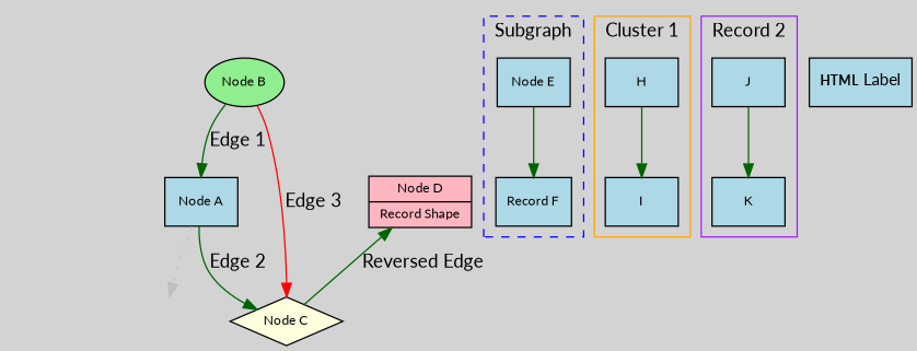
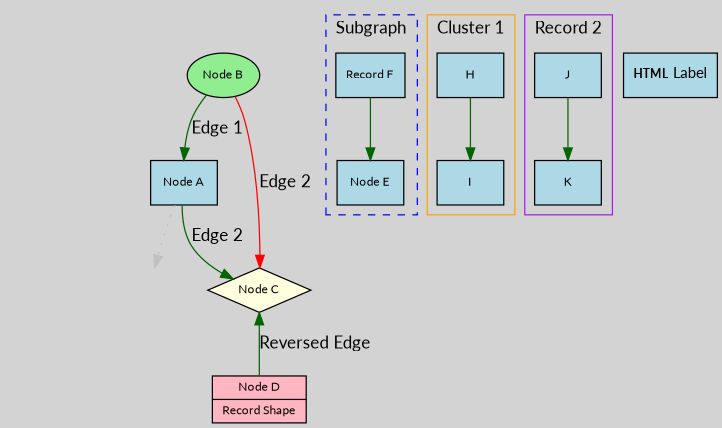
  digraph {
    bgcolor=lightgray
    fontname=Lato
    node [fillcolor=lightblue fontname=Lato fontsize=10 shape=box style=filled]
    edge [color=darkgreen fontname=Lato]
    L [style=invisible]
    M [style=invisible]
    n3 [label="Node E"]
    n4 [label="Record F"]
    H
    I
    J
    K
    n9 [label="Node A"]
    n10 [fillcolor=lightyellow label="Node C" shape=diamond]
    n11 [fillcolor=lightgreen label="Node B" shape=ellipse]
    n12 [fillcolor=lightpink label="{Node D|Record Shape}" shape=record]
    n13 [label=<<B>HTML</B> <FONT POINT-SIZE="12">Label</FONT>>]
    subgraph sub_1 {
      rank=same
      L
      M
    }
    subgraph cluster_2 {
      color=blue
      label="Subgraph"
      rankdir=LR
      style=dashed
      n3
      n4
    }
    subgraph cluster_3 {
      color=orange
      label="Cluster 1"
      H
      I
    }
    subgraph cluster_4 {
      color=purple
      label="Record 2"
      J
      K
    }
    L -> M [style=invis]
-   n3 -> n4
+   n4 -> n3
    H -> I
    J -> K
    n9 -> M [color=gray style=dotted]
    n9 -> n10 [label="Edge 2" style=solid]
-   n12 -> n10 [dir=back label="Reversed Edge"]
+   n10 -> n12 [dir=back label="Reversed Edge"]
    n11 -> n9 [label="Edge 1"]
-   n11 -> n10 [color=red label="Edge 3"]
+   n11 -> n10 [color=red label="Edge 2"]
  }
